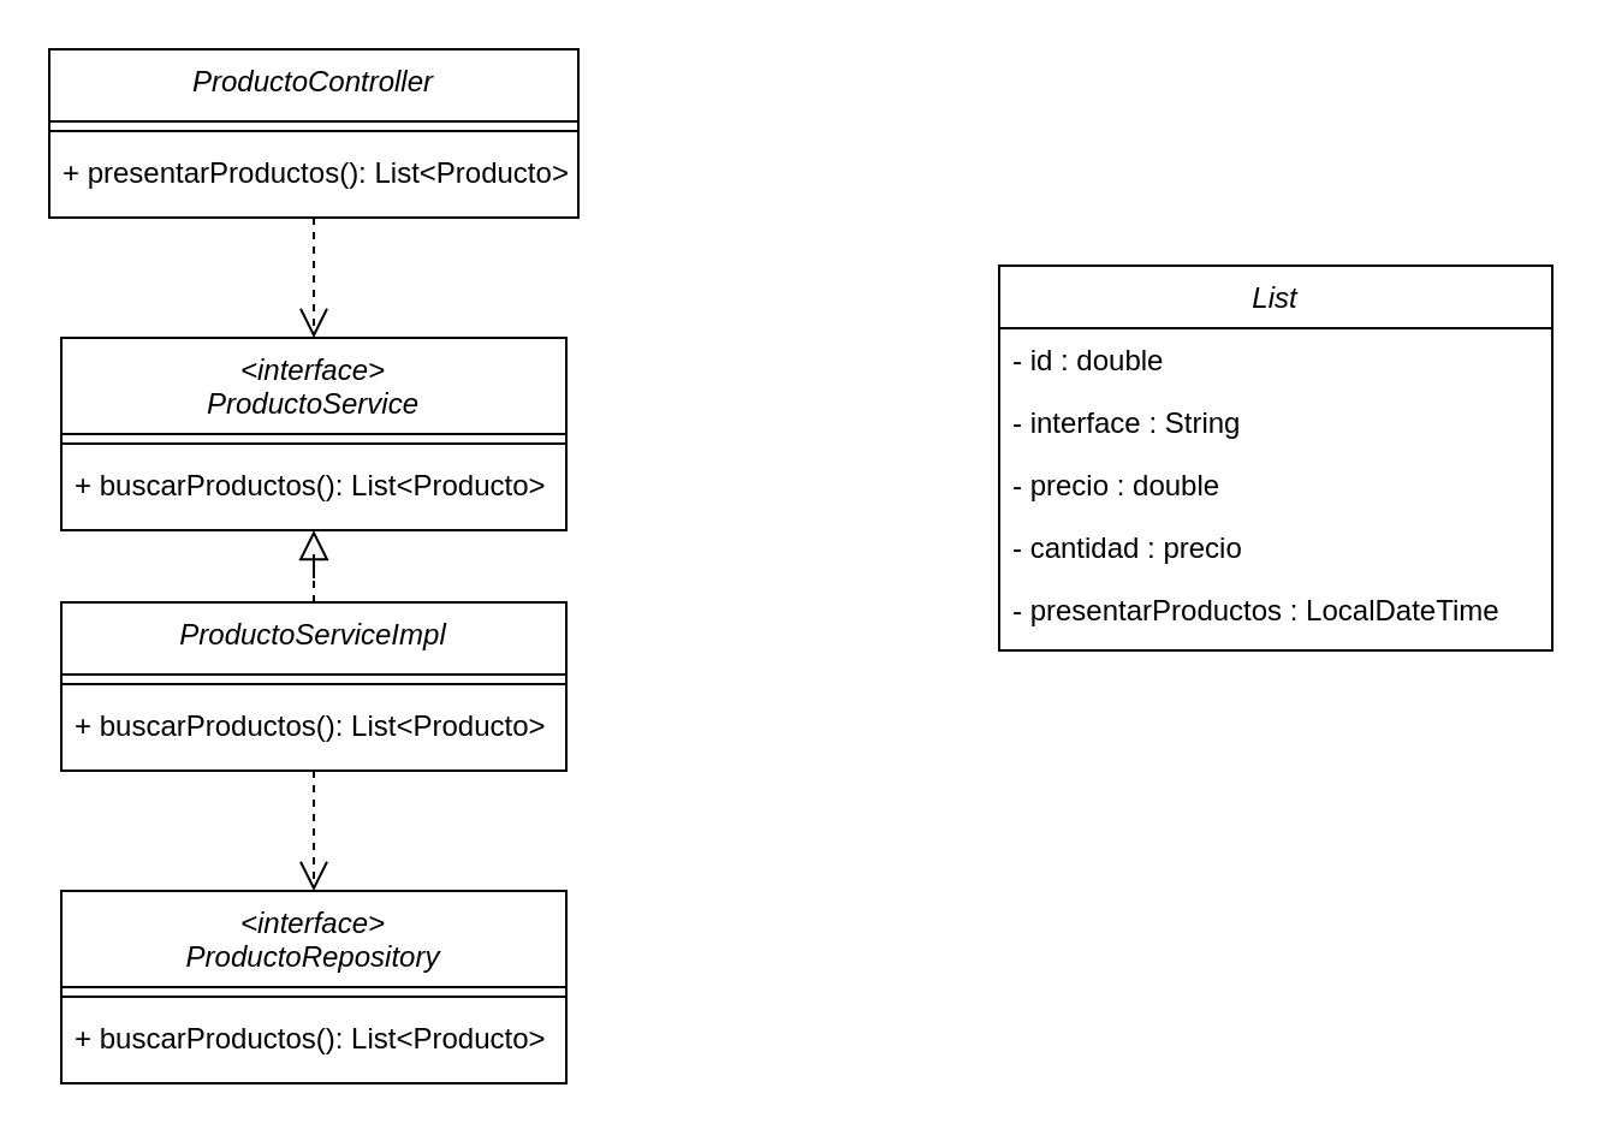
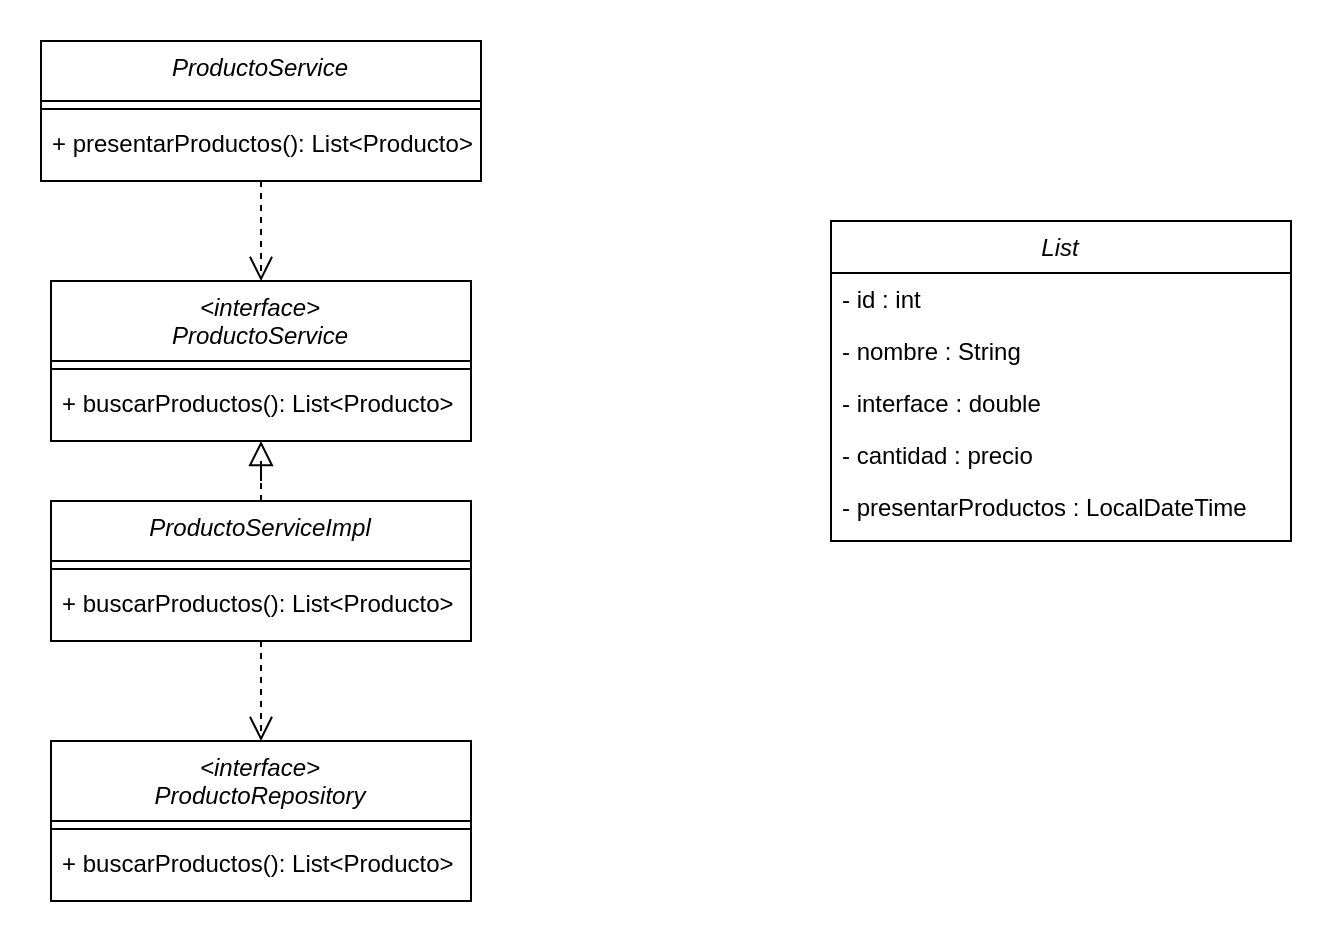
  <mxCell id="0" />
  <mxCell id="1" parent="0" />
  <mxCell id="2" value="List" style="swimlane;fontStyle=2;align=center;verticalAlign=top;childLayout=stackLayout;horizontal=1;startSize=26;horizontalStack=0;resizeParent=1;resizeLast=0;collapsible=1;marginBottom=0;rounded=0;shadow=0;strokeWidth=1;" parent="1" vertex="1"><mxGeometry x="415" y="110" width="230" height="160" as="geometry"><mxRectangle x="230" y="140" width="160" height="26" as="alternateBounds" /></mxGeometry></mxCell>
- <mxCell id="3" value="- id : double" style="text;align=left;verticalAlign=top;spacingLeft=4;spacingRight=4;overflow=hidden;rotatable=0;points=[[0,0.5],[1,0.5]];portConstraint=eastwest;" parent="2" vertex="1"><mxGeometry y="26" width="230" height="26" as="geometry" /></mxCell>
- <mxCell id="4" value="- interface : String" style="text;align=left;verticalAlign=top;spacingLeft=4;spacingRight=4;overflow=hidden;rotatable=0;points=[[0,0.5],[1,0.5]];portConstraint=eastwest;rounded=0;shadow=0;html=0;" parent="2" vertex="1"><mxGeometry y="52" width="230" height="26" as="geometry" /></mxCell>
- <mxCell id="5" value="- precio : double" style="text;align=left;verticalAlign=top;spacingLeft=4;spacingRight=4;overflow=hidden;rotatable=0;points=[[0,0.5],[1,0.5]];portConstraint=eastwest;rounded=0;shadow=0;html=0;" parent="2" vertex="1"><mxGeometry y="78" width="230" height="26" as="geometry" /></mxCell>
+ <mxCell id="3" value="- id : int" style="text;align=left;verticalAlign=top;spacingLeft=4;spacingRight=4;overflow=hidden;rotatable=0;points=[[0,0.5],[1,0.5]];portConstraint=eastwest;" parent="2" vertex="1"><mxGeometry y="26" width="230" height="26" as="geometry" /></mxCell>
+ <mxCell id="4" value="- nombre : String" style="text;align=left;verticalAlign=top;spacingLeft=4;spacingRight=4;overflow=hidden;rotatable=0;points=[[0,0.5],[1,0.5]];portConstraint=eastwest;rounded=0;shadow=0;html=0;" parent="2" vertex="1"><mxGeometry y="52" width="230" height="26" as="geometry" /></mxCell>
+ <mxCell id="5" value="- interface : double" style="text;align=left;verticalAlign=top;spacingLeft=4;spacingRight=4;overflow=hidden;rotatable=0;points=[[0,0.5],[1,0.5]];portConstraint=eastwest;rounded=0;shadow=0;html=0;" parent="2" vertex="1"><mxGeometry y="78" width="230" height="26" as="geometry" /></mxCell>
  <mxCell id="6" value="- cantidad : precio" style="text;align=left;verticalAlign=top;spacingLeft=4;spacingRight=4;overflow=hidden;rotatable=0;points=[[0,0.5],[1,0.5]];portConstraint=eastwest;rounded=0;shadow=0;html=0;" parent="2" vertex="1"><mxGeometry y="104" width="230" height="26" as="geometry" /></mxCell>
  <mxCell id="7" value="- presentarProductos : LocalDateTime" style="text;align=left;verticalAlign=top;spacingLeft=4;spacingRight=4;overflow=hidden;rotatable=0;points=[[0,0.5],[1,0.5]];portConstraint=eastwest;rounded=0;shadow=0;html=0;" parent="2" vertex="1"><mxGeometry y="130" width="230" height="26" as="geometry" /></mxCell>
  <mxCell id="8" value="&lt;interface&gt;&#10;ProductoRepository" style="swimlane;fontStyle=2;align=center;verticalAlign=top;childLayout=stackLayout;horizontal=1;startSize=40;horizontalStack=0;resizeParent=1;resizeParentMax=0;resizeLast=0;collapsible=1;marginBottom=0;" vertex="1" parent="1"><mxGeometry x="25" y="370" width="210" height="80" as="geometry" /></mxCell>
  <mxCell id="9" value="" style="line;strokeWidth=1;fillColor=none;align=left;verticalAlign=middle;spacingTop=-1;spacingLeft=3;spacingRight=3;rotatable=0;labelPosition=right;points=[];portConstraint=eastwest;" vertex="1" parent="8"><mxGeometry y="40" width="210" height="8" as="geometry" /></mxCell>
  <mxCell id="10" value="+ buscarProductos(): List&lt;Producto&gt;" style="text;strokeColor=none;fillColor=none;align=left;verticalAlign=top;spacingLeft=4;spacingRight=4;overflow=hidden;rotatable=0;points=[[0,0.5],[1,0.5]];portConstraint=eastwest;" vertex="1" parent="8"><mxGeometry y="48" width="210" height="32" as="geometry" /></mxCell>
  <mxCell id="11" value="&lt;interface&gt;&#10;ProductoService" style="swimlane;fontStyle=2;align=center;verticalAlign=top;childLayout=stackLayout;horizontal=1;startSize=40;horizontalStack=0;resizeParent=1;resizeParentMax=0;resizeLast=0;collapsible=1;marginBottom=0;" vertex="1" parent="1"><mxGeometry x="25" y="140" width="210" height="80" as="geometry" /></mxCell>
  <mxCell id="12" value="" style="line;strokeWidth=1;fillColor=none;align=left;verticalAlign=middle;spacingTop=-1;spacingLeft=3;spacingRight=3;rotatable=0;labelPosition=right;points=[];portConstraint=eastwest;" vertex="1" parent="11"><mxGeometry y="40" width="210" height="8" as="geometry" /></mxCell>
  <mxCell id="13" value="+ buscarProductos(): List&lt;Producto&gt;" style="text;strokeColor=none;fillColor=none;align=left;verticalAlign=top;spacingLeft=4;spacingRight=4;overflow=hidden;rotatable=0;points=[[0,0.5],[1,0.5]];portConstraint=eastwest;" vertex="1" parent="11"><mxGeometry y="48" width="210" height="32" as="geometry" /></mxCell>
  <mxCell id="14" style="edgeStyle=orthogonalEdgeStyle;rounded=0;orthogonalLoop=1;jettySize=auto;html=1;entryX=0.5;entryY=1;entryDx=0;entryDy=0;entryPerimeter=0;endArrow=block;endFill=0;endSize=10;dashed=1;" edge="1" parent="1" source="16" target="13"><mxGeometry relative="1" as="geometry" /></mxCell>
  <mxCell id="15" style="edgeStyle=orthogonalEdgeStyle;rounded=0;orthogonalLoop=1;jettySize=auto;html=1;dashed=1;endArrow=open;endFill=0;endSize=10;" edge="1" parent="1" source="16" target="8"><mxGeometry relative="1" as="geometry" /></mxCell>
  <mxCell id="16" value="ProductoServiceImpl" style="swimlane;fontStyle=2;align=center;verticalAlign=top;childLayout=stackLayout;horizontal=1;startSize=30;horizontalStack=0;resizeParent=1;resizeParentMax=0;resizeLast=0;collapsible=1;marginBottom=0;" vertex="1" parent="1"><mxGeometry x="25" y="250" width="210" height="70" as="geometry" /></mxCell>
  <mxCell id="17" value="" style="line;strokeWidth=1;fillColor=none;align=left;verticalAlign=middle;spacingTop=-1;spacingLeft=3;spacingRight=3;rotatable=0;labelPosition=right;points=[];portConstraint=eastwest;" vertex="1" parent="16"><mxGeometry y="30" width="210" height="8" as="geometry" /></mxCell>
  <mxCell id="18" value="+ buscarProductos(): List&lt;Producto&gt;" style="text;strokeColor=none;fillColor=none;align=left;verticalAlign=top;spacingLeft=4;spacingRight=4;overflow=hidden;rotatable=0;points=[[0,0.5],[1,0.5]];portConstraint=eastwest;" vertex="1" parent="16"><mxGeometry y="38" width="210" height="32" as="geometry" /></mxCell>
  <mxCell id="19" style="edgeStyle=orthogonalEdgeStyle;rounded=0;orthogonalLoop=1;jettySize=auto;html=1;dashed=1;endArrow=open;endFill=0;endSize=10;" edge="1" parent="1" source="20" target="11"><mxGeometry relative="1" as="geometry" /></mxCell>
- <mxCell id="20" value="ProductoController" style="swimlane;fontStyle=2;align=center;verticalAlign=top;childLayout=stackLayout;horizontal=1;startSize=30;horizontalStack=0;resizeParent=1;resizeParentMax=0;resizeLast=0;collapsible=1;marginBottom=0;" vertex="1" parent="1"><mxGeometry x="20" y="20" width="220" height="70" as="geometry" /></mxCell>
+ <mxCell id="20" value="ProductoService" style="swimlane;fontStyle=2;align=center;verticalAlign=top;childLayout=stackLayout;horizontal=1;startSize=30;horizontalStack=0;resizeParent=1;resizeParentMax=0;resizeLast=0;collapsible=1;marginBottom=0;" vertex="1" parent="1"><mxGeometry x="20" y="20" width="220" height="70" as="geometry" /></mxCell>
  <mxCell id="21" value="" style="line;strokeWidth=1;fillColor=none;align=left;verticalAlign=middle;spacingTop=-1;spacingLeft=3;spacingRight=3;rotatable=0;labelPosition=right;points=[];portConstraint=eastwest;" vertex="1" parent="20"><mxGeometry y="30" width="220" height="8" as="geometry" /></mxCell>
  <mxCell id="22" value="+ presentarProductos(): List&lt;Producto&gt;" style="text;strokeColor=none;fillColor=none;align=left;verticalAlign=top;spacingLeft=4;spacingRight=4;overflow=hidden;rotatable=0;points=[[0,0.5],[1,0.5]];portConstraint=eastwest;" vertex="1" parent="20"><mxGeometry y="38" width="220" height="32" as="geometry" /></mxCell>
